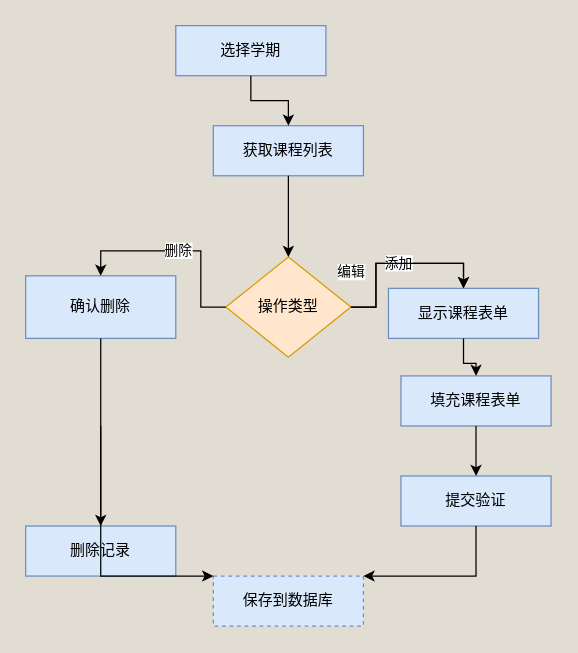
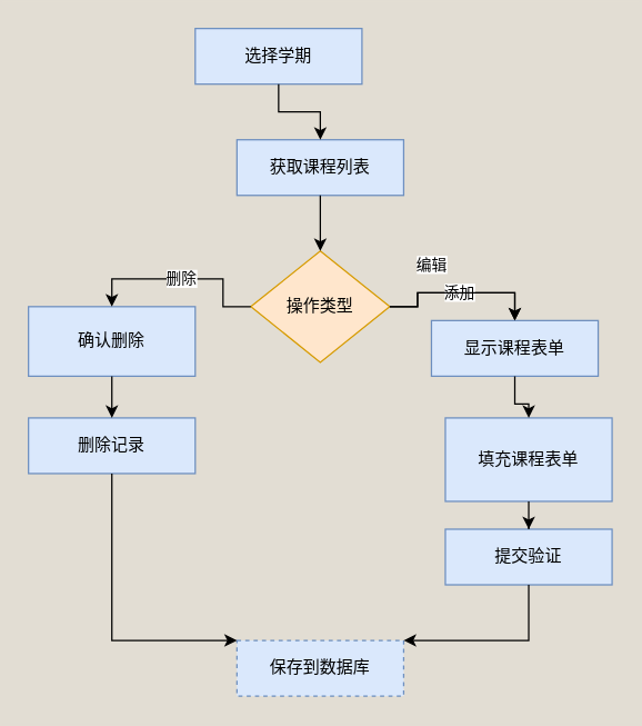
  <mxCell id="0" />
  <mxCell id="1" parent="0" />
  <mxCell id="2" value="选择学期" style="rounded=0;whiteSpace=wrap;html=1;fillColor=#dae8fc;strokeColor=#6c8ebf;" parent="1" vertex="1"><mxGeometry x="140" y="20" width="120" height="40" as="geometry" /></mxCell>
  <mxCell id="3" value="获取课程列表" style="rounded=0;whiteSpace=wrap;html=1;fillColor=#dae8fc;strokeColor=#6c8ebf;" parent="1" vertex="1"><mxGeometry x="170" y="100" width="120" height="40" as="geometry" /></mxCell>
- <mxCell id="4" value="操作类型" style="rhombus;whiteSpace=wrap;html=1;fillColor=#ffe6cc;strokeColor=#d79b00;" parent="1" vertex="1"><mxGeometry x="180" y="205" width="100" height="80" as="geometry" /></mxCell>
+ <mxCell id="4" value="操作类型" style="rhombus;whiteSpace=wrap;html=1;fillColor=#ffe6cc;strokeColor=#d79b00;" parent="1" vertex="1"><mxGeometry x="180" y="180" width="100" height="80" as="geometry" /></mxCell>
  <mxCell id="5" value="显示课程表单" style="rounded=0;whiteSpace=wrap;html=1;fillColor=#dae8fc;strokeColor=#6c8ebf;" parent="1" vertex="1"><mxGeometry x="310" y="230" width="120" height="40" as="geometry" /></mxCell>
- <mxCell id="6" value="填充课程表单" style="rounded=0;whiteSpace=wrap;html=1;fillColor=#dae8fc;strokeColor=#6c8ebf;" parent="1" vertex="1"><mxGeometry x="320" y="300" width="120" height="40" as="geometry" /></mxCell>
+ <mxCell id="6" value="填充课程表单" style="rounded=0;whiteSpace=wrap;html=1;fillColor=#dae8fc;strokeColor=#6c8ebf;" parent="1" vertex="1"><mxGeometry x="320" y="300" width="120" height="60" as="geometry" /></mxCell>
  <mxCell id="7" value="提交验证" style="rounded=0;whiteSpace=wrap;html=1;fillColor=#dae8fc;strokeColor=#6c8ebf;" parent="1" vertex="1"><mxGeometry x="320" y="380" width="120" height="40" as="geometry" /></mxCell>
  <mxCell id="8" value="保存到数据库" style="rounded=0;whiteSpace=wrap;html=1;fillColor=#dae8fc;strokeColor=#6c8ebf;dashed=1;" parent="1" vertex="1"><mxGeometry x="170" y="460" width="120" height="40" as="geometry" /></mxCell>
  <mxCell id="9" value="确认删除" style="rounded=0;whiteSpace=wrap;html=1;fillColor=#dae8fc;strokeColor=#6c8ebf;" parent="1" vertex="1"><mxGeometry x="20" y="220" width="120" height="50" as="geometry" /></mxCell>
- <mxCell id="10" value="删除记录" style="rounded=0;whiteSpace=wrap;html=1;fillColor=#dae8fc;strokeColor=#6c8ebf;" parent="1" vertex="1"><mxGeometry x="20" y="420" width="120" height="40" as="geometry" /></mxCell>
+ <mxCell id="10" value="删除记录" style="rounded=0;whiteSpace=wrap;html=1;fillColor=#dae8fc;strokeColor=#6c8ebf;" parent="1" vertex="1"><mxGeometry x="20" y="300" width="120" height="40" as="geometry" /></mxCell>
  <mxCell id="11" value="" style="edgeStyle=orthogonalEdgeStyle;rounded=0;orthogonalLoop=1;jettySize=auto;html=1;" parent="1" source="2" target="3" edge="1"><mxGeometry relative="1" as="geometry" /></mxCell>
  <mxCell id="12" value="" style="edgeStyle=orthogonalEdgeStyle;rounded=0;orthogonalLoop=1;jettySize=auto;html=1;" parent="1" source="3" target="4" edge="1"><mxGeometry relative="1" as="geometry" /></mxCell>
  <mxCell id="13" value="添加" style="edgeStyle=orthogonalEdgeStyle;rounded=0;orthogonalLoop=1;jettySize=auto;html=1;entryX=0.5;entryY=0;entryDx=0;entryDy=0;" parent="1" source="4" target="5" edge="1"><mxGeometry relative="1" as="geometry" /></mxCell>
  <mxCell id="14" value="编辑" style="edgeStyle=orthogonalEdgeStyle;rounded=0;orthogonalLoop=1;jettySize=auto;html=1;entryX=0.5;entryY=0;entryDx=0;entryDy=0;" parent="1" source="4" target="5" edge="1"><mxGeometry x="-0.333" y="20" relative="1" as="geometry"><mxPoint as="offset" /></mxGeometry></mxCell>
  <mxCell id="15" value="删除" style="edgeStyle=orthogonalEdgeStyle;rounded=0;orthogonalLoop=1;jettySize=auto;html=1;entryX=0.5;entryY=0;entryDx=0;entryDy=0;" parent="1" source="4" target="9" edge="1"><mxGeometry relative="1" as="geometry" /></mxCell>
  <mxCell id="16" value="" style="edgeStyle=orthogonalEdgeStyle;rounded=0;orthogonalLoop=1;jettySize=auto;html=1;" parent="1" source="5" target="6" edge="1"><mxGeometry relative="1" as="geometry" /></mxCell>
  <mxCell id="17" value="" style="edgeStyle=orthogonalEdgeStyle;rounded=0;orthogonalLoop=1;jettySize=auto;html=1;" parent="1" source="6" target="7" edge="1"><mxGeometry relative="1" as="geometry" /></mxCell>
  <mxCell id="18" value="" style="edgeStyle=orthogonalEdgeStyle;rounded=0;orthogonalLoop=1;jettySize=auto;html=1;" parent="1" source="7" target="8" edge="1"><mxGeometry relative="1" as="geometry"><Array as="points"><mxPoint x="380" y="420" /><mxPoint x="380" y="460" /><mxPoint x="230" y="460" /></Array></mxGeometry></mxCell>
  <mxCell id="19" value="" style="edgeStyle=orthogonalEdgeStyle;rounded=0;orthogonalLoop=1;jettySize=auto;html=1;" parent="1" source="9" target="10" edge="1"><mxGeometry relative="1" as="geometry" /></mxCell>
  <mxCell id="20" value="" style="edgeStyle=orthogonalEdgeStyle;rounded=0;orthogonalLoop=1;jettySize=auto;html=1;" parent="1" source="10" target="8" edge="1"><mxGeometry relative="1" as="geometry"><Array as="points"><mxPoint x="80" y="340" /><mxPoint x="80" y="460" /><mxPoint x="230" y="460" /></Array></mxGeometry></mxCell>
